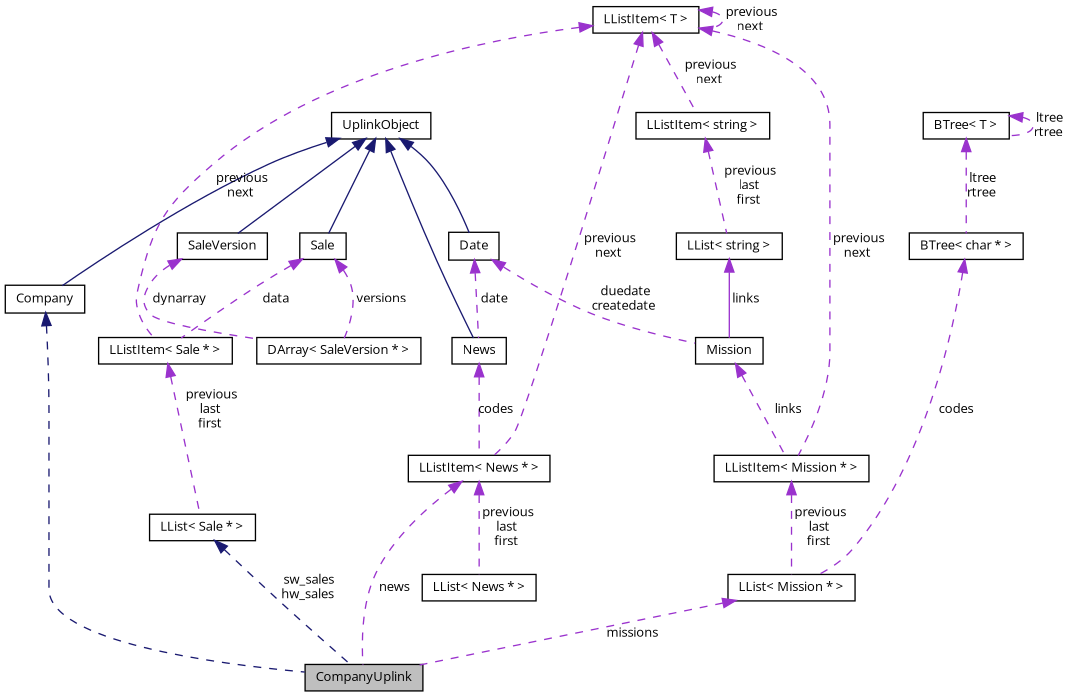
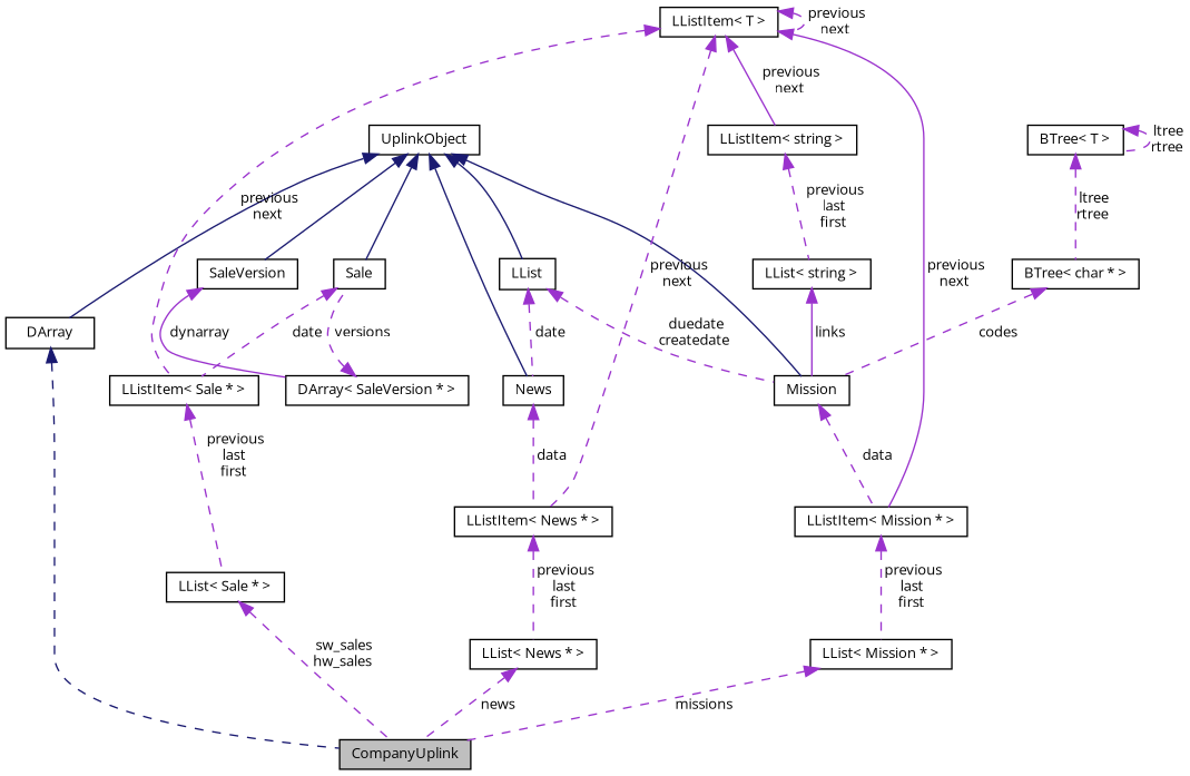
  digraph {
    fontname="Open Sans"
    node [color=black fillcolor=white fontname="Open Sans" fontsize=10 shape=record style=filled]
    edge [color=darkorchid3 dir=back fontname="Open Sans" fontsize=10 labelfontname=Helvetica labelfontsize=10 style=dashed]
    n1 [fillcolor=grey75 fontcolor=black height=0.2 label=CompanyUplink width=0.4]
-   n2 [height=0.2 label=Company width=0.4]
+   n2 [height=0.2 label=DArray width=0.4]
    n3 [height=0.2 label=UplinkObject width=0.4]
    n4 [height=0.2 label=News width=0.4]
-   n5 [height=0.2 label=Date width=0.4]
+   n5 [height=0.2 label=LList width=0.4]
    n6 [height=0.2 label=Sale width=0.4]
    n7 [height=0.2 label=SaleVersion width=0.4]
    n8 [height=0.2 label=Mission width=0.4]
    n9 [height=0.2 label="LListItem\< News * \>" width=0.4]
    n10 [height=0.2 label="LListItem\< Sale * \>" width=0.4]
    n11 [height=0.2 label="DArray\< SaleVersion * \>" width=0.4]
    n12 [height=0.2 label="LListItem\< Mission * \>" width=0.4]
    n13 [height=0.2 label="LList\< News * \>" width=0.4]
    n14 [height=0.2 label="LListItem\< T \>" width=0.4]
    n15 [height=0.2 label="LListItem\< string \>" width=0.4]
    n16 [height=0.2 label="LList\< Sale * \>" width=0.4]
    n17 [height=0.2 label="LList\< Mission * \>" width=0.4]
    n18 [height=0.2 label="LList\< string \>" width=0.4]
    n19 [height=0.2 label="BTree\< char * \>" width=0.4]
    n20 [height=0.2 label="BTree\< T \>" width=0.4]
    n2 -> n1 [color=midnightblue]
    n3 -> n2 [color=midnightblue style=solid]
    n3 -> n4 [color=midnightblue style=solid]
    n3 -> n5 [color=midnightblue style=solid]
    n3 -> n6 [color=midnightblue style=solid]
    n3 -> n7 [color=midnightblue style=solid]
-   n4 -> n9 [label=" codes"]
+   n3 -> n8 [color=midnightblue style=solid]
+   n4 -> n9 [label=" data"]
    n5 -> n4 [label=" date"]
    n5 -> n8 [label=" duedate\ncreatedate"]
-   n6 -> n10 [label=" data"]
-   n7 -> n11 [label=" dynarray"]
-   n8 -> n12 [label=" links"]
+   n6 -> n10 [label=" date"]
+   n7 -> n11 [label=" dynarray" style=solid]
+   n8 -> n12 [label=" data"]
    n9 -> n13 [label=" previous\nlast\nfirst"]
    n10 -> n16 [label=" previous\nlast\nfirst"]
-   n6 -> n11 [label=" versions"]
+   n11 -> n6 [label=" versions"]
    n12 -> n17 [label=" previous\nlast\nfirst"]
-   n9 -> n1 [label=" news"]
+   n13 -> n1 [label=" news"]
    n14 -> n9 [label=" previous\nnext"]
    n14 -> n10 [label=" previous\nnext"]
-   n14 -> n12 [label=" previous\nnext"]
+   n14 -> n12 [label=" previous\nnext" style=solid]
    n14 -> n14 [label=" previous\nnext"]
-   n14 -> n15 [label=" previous\nnext"]
+   n14 -> n15 [label=" previous\nnext" style=solid]
    n15 -> n18 [label=" previous\nlast\nfirst"]
-   n16 -> n1 [color=midnightblue label=" sw_sales\nhw_sales"]
+   n16 -> n1 [label=" sw_sales\nhw_sales"]
    n17 -> n1 [label=" missions"]
    n18 -> n8 [label=" links" style=solid]
-   n19 -> n17 [label=" codes"]
+   n19 -> n8 [label=" codes"]
    n20 -> n19 [label=" ltree\nrtree"]
    n20 -> n20 [label=" ltree\nrtree"]
  }
